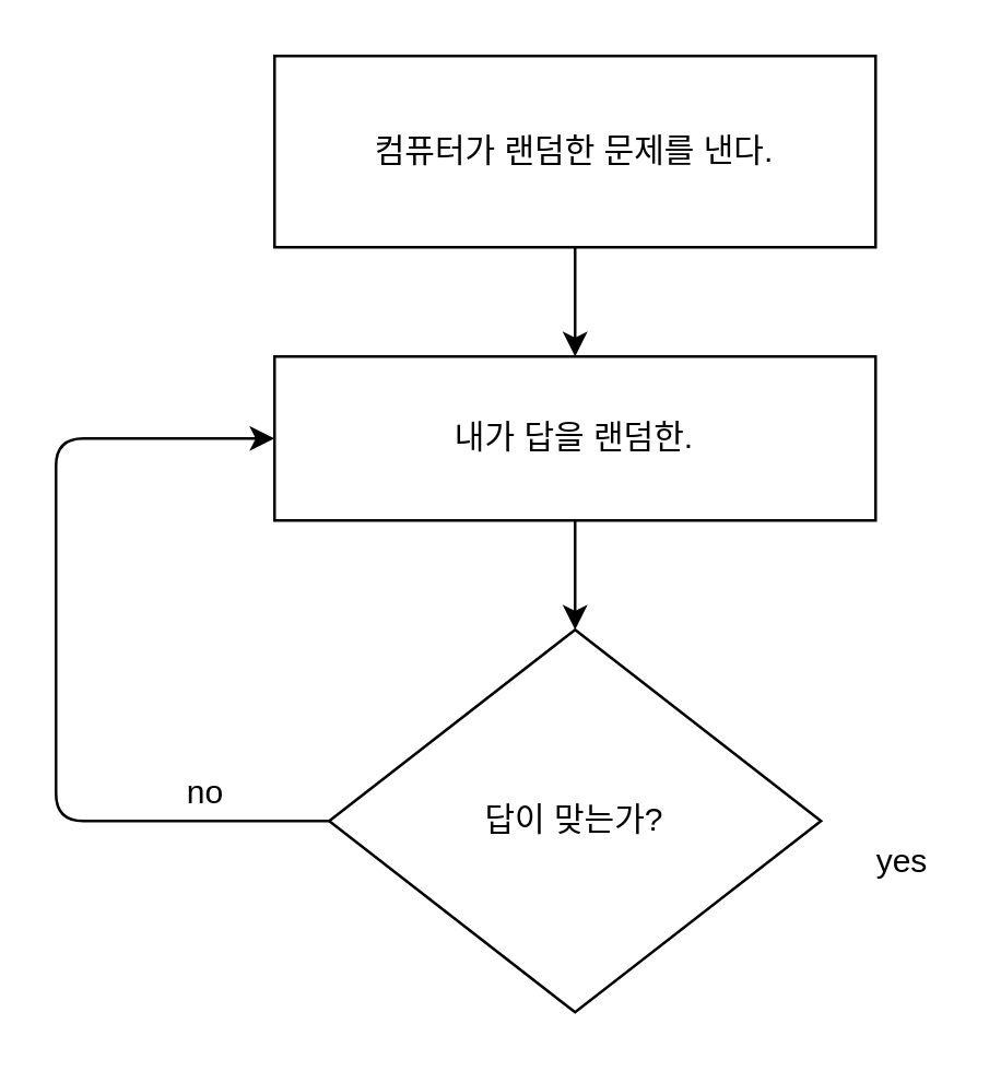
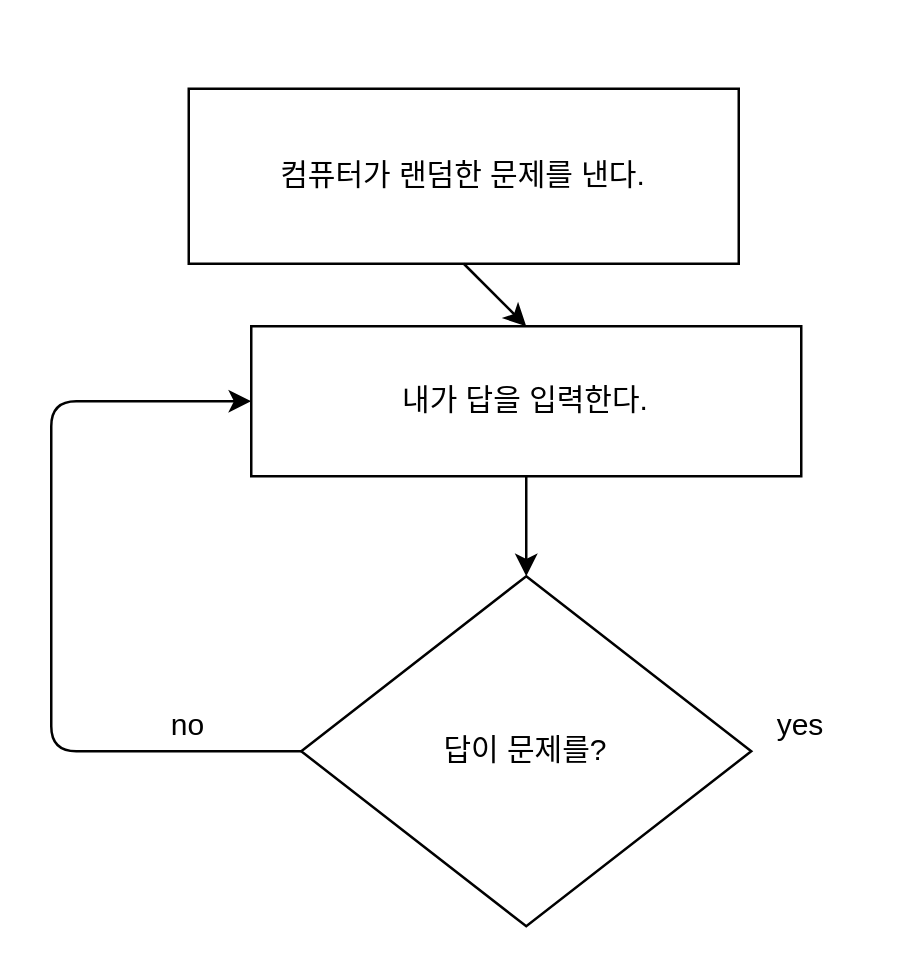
  <mxCell id="0" />
  <mxCell id="1" parent="0" />
- <mxCell id="2" value="컴퓨터가 랜덤한 문제를 낸다." style="rounded=0;whiteSpace=wrap;html=1;" vertex="1" parent="1"><mxGeometry x="100" y="20" width="220" height="70" as="geometry" /></mxCell>
+ <mxCell id="2" value="컴퓨터가 랜덤한 문제를 낸다." style="rounded=0;whiteSpace=wrap;html=1;" vertex="1" parent="1"><mxGeometry x="75" y="35" width="220" height="70" as="geometry" /></mxCell>
  <mxCell id="3" value="" style="endArrow=classic;html=1;exitX=0.5;exitY=1;exitDx=0;exitDy=0;" edge="1" parent="1" source="2"><mxGeometry width="50" height="50" relative="1" as="geometry"><mxPoint x="100" y="160" as="sourcePoint" /><mxPoint x="210" y="130" as="targetPoint" /></mxGeometry></mxCell>
- <mxCell id="4" value="내가 답을 랜덤한." style="rounded=0;whiteSpace=wrap;html=1;" vertex="1" parent="1"><mxGeometry x="100" y="130" width="220" height="60" as="geometry" /></mxCell>
+ <mxCell id="4" value="내가 답을 입력한다." style="rounded=0;whiteSpace=wrap;html=1;" vertex="1" parent="1"><mxGeometry x="100" y="130" width="220" height="60" as="geometry" /></mxCell>
  <mxCell id="5" value="" style="endArrow=classic;html=1;exitX=0.5;exitY=1;exitDx=0;exitDy=0;" edge="1" parent="1" source="4"><mxGeometry width="50" height="50" relative="1" as="geometry"><mxPoint x="100" y="260" as="sourcePoint" /><mxPoint x="210" y="230" as="targetPoint" /></mxGeometry></mxCell>
- <mxCell id="6" value="답이 맞는가?" style="rhombus;whiteSpace=wrap;html=1;" vertex="1" parent="1"><mxGeometry x="120" y="230" width="180" height="140" as="geometry" /></mxCell>
- <mxCell id="7" value="yes" style="text;html=1;strokeColor=none;fillColor=none;align=center;verticalAlign=middle;whiteSpace=wrap;rounded=0;" vertex="1" parent="1"><mxGeometry x="310" y="305" width="40" height="20" as="geometry" /></mxCell>
+ <mxCell id="6" value="답이 문제를?" style="rhombus;whiteSpace=wrap;html=1;" vertex="1" parent="1"><mxGeometry x="120" y="230" width="180" height="140" as="geometry" /></mxCell>
+ <mxCell id="7" value="yes" style="text;html=1;strokeColor=none;fillColor=none;align=center;verticalAlign=middle;whiteSpace=wrap;rounded=0;" vertex="1" parent="1"><mxGeometry x="300" y="280" width="40" height="20" as="geometry" /></mxCell>
  <mxCell id="8" value="no" style="text;html=1;strokeColor=none;fillColor=none;align=center;verticalAlign=middle;whiteSpace=wrap;rounded=0;" vertex="1" parent="1"><mxGeometry x="55" y="280" width="40" height="20" as="geometry" /></mxCell>
  <mxCell id="9" value="" style="edgeStyle=elbowEdgeStyle;elbow=vertical;endArrow=classic;html=1;exitX=0;exitY=0.5;exitDx=0;exitDy=0;entryX=0;entryY=0.5;entryDx=0;entryDy=0;" edge="1" parent="1" source="6" target="4"><mxGeometry width="50" height="50" relative="1" as="geometry"><mxPoint x="70" y="440" as="sourcePoint" /><mxPoint x="120" y="390" as="targetPoint" /><Array as="points"><mxPoint x="20" y="270" /></Array></mxGeometry></mxCell>
